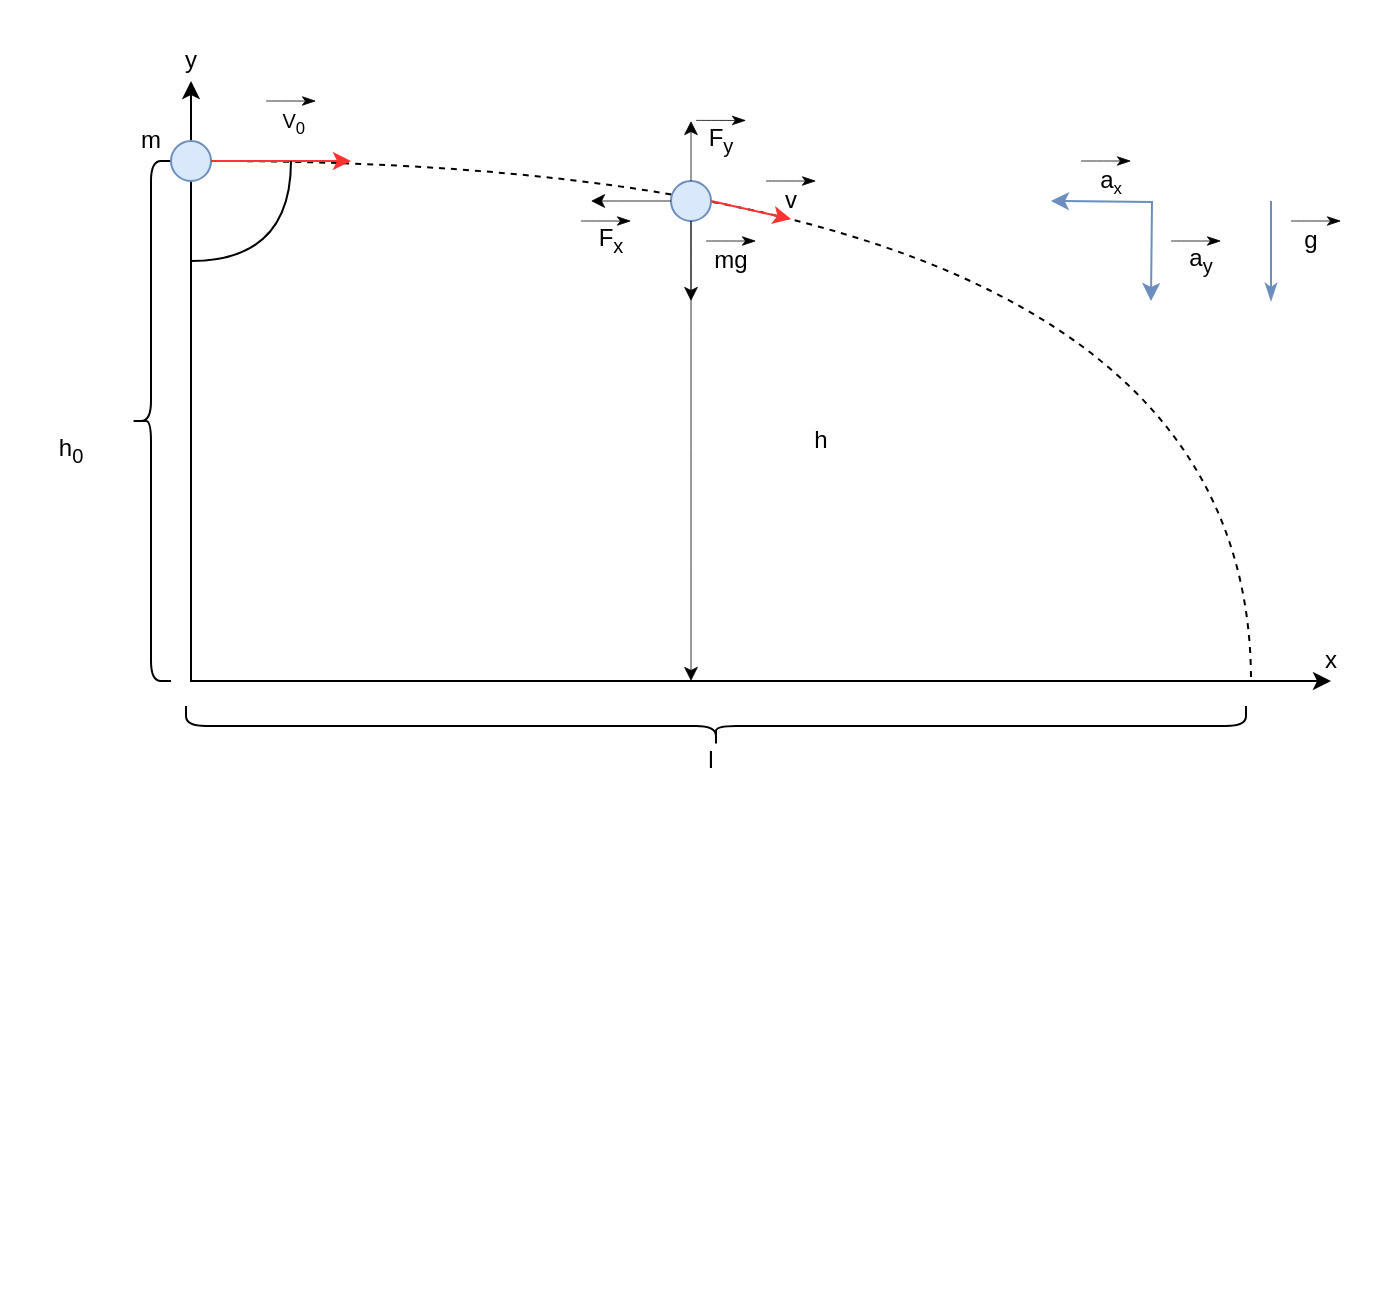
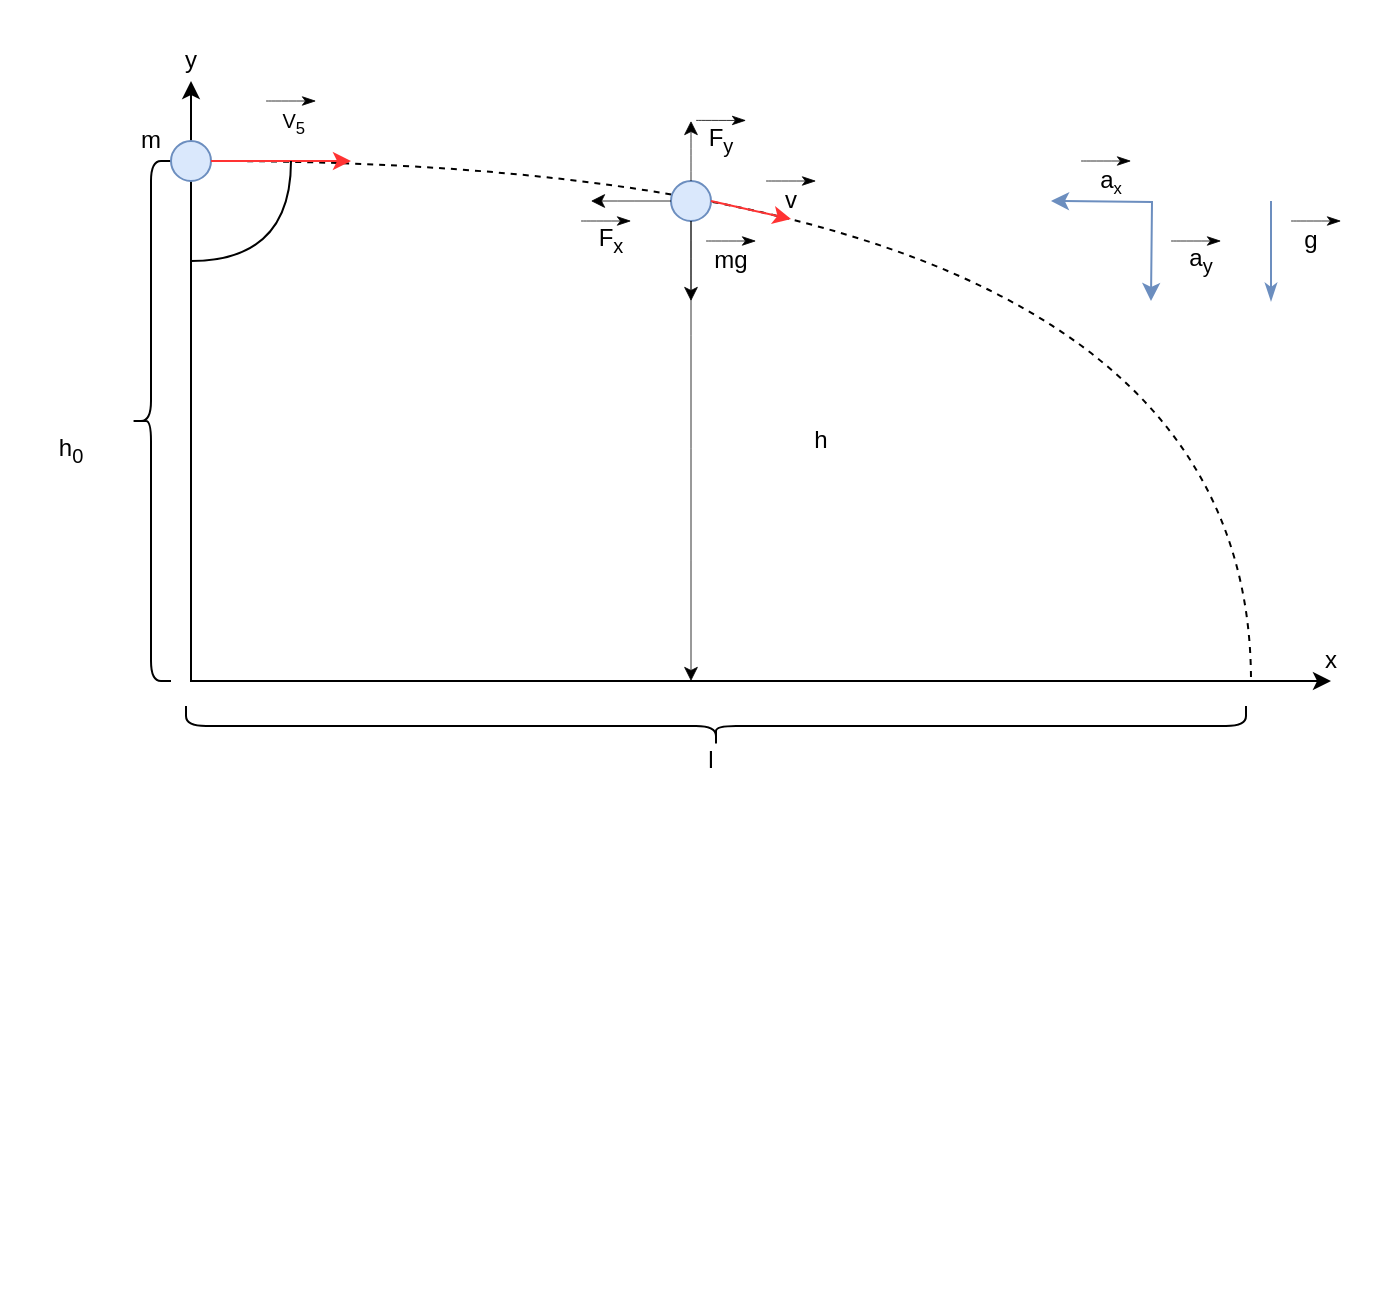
  <mxCell id="0" />
  <mxCell id="1" parent="0" />
  <mxCell id="2" value="" style="endArrow=classic;startArrow=classic;html=1;rounded=0;edgeStyle=orthogonalEdgeStyle;" edge="1" parent="1"><mxGeometry width="50" height="50" relative="1" as="geometry"><mxPoint x="665" y="340" as="sourcePoint" /><mxPoint x="95" y="40" as="targetPoint" /><Array as="points"><mxPoint x="95" y="340" /><mxPoint x="95" y="220" /></Array></mxGeometry></mxCell>
  <mxCell id="3" value="" style="endArrow=none;html=1;edgeStyle=orthogonalEdgeStyle;curved=1;strokeColor=default;endFill=0;dashed=1;startArrow=none;" edge="1" parent="1" source="8"><mxGeometry width="50" height="50" relative="1" as="geometry"><mxPoint x="-367.353" y="60" as="sourcePoint" /><mxPoint x="625" y="340" as="targetPoint" /><Array as="points"><mxPoint x="625" y="80" /></Array></mxGeometry></mxCell>
  <mxCell id="4" value="" style="shape=curlyBracket;whiteSpace=wrap;html=1;rounded=1;fillColor=none;size=0.5;rotation=-90;" vertex="1" parent="1"><mxGeometry x="347.5" y="97.5" width="20" height="530" as="geometry" /></mxCell>
  <mxCell id="5" value="" style="shape=curlyBracket;whiteSpace=wrap;html=1;rounded=1;fillColor=none;" vertex="1" parent="1"><mxGeometry x="65" y="80" width="20" height="260" as="geometry" /></mxCell>
  <mxCell id="6" value="h&lt;sub&gt;0&lt;br&gt;&lt;/sub&gt;" style="text;html=1;align=center;verticalAlign=middle;resizable=0;points=[];autosize=1;strokeColor=none;fillColor=none;" vertex="1" parent="1"><mxGeometry x="20" y="215" width="30" height="20" as="geometry" /></mxCell>
  <mxCell id="7" value="l" style="text;html=1;align=center;verticalAlign=middle;resizable=0;points=[];autosize=1;strokeColor=none;fillColor=none;" vertex="1" parent="1"><mxGeometry x="345" y="370" width="20" height="20" as="geometry" /></mxCell>
  <mxCell id="8" value="" style="ellipse;whiteSpace=wrap;html=1;aspect=fixed;fillColor=#dae8fc;strokeColor=#6c8ebf;" vertex="1" parent="1"><mxGeometry x="85" y="70" width="20" height="20" as="geometry" /></mxCell>
  <mxCell id="9" value="" style="ellipse;whiteSpace=wrap;html=1;aspect=fixed;fillColor=#dae8fc;strokeColor=#6c8ebf;" vertex="1" parent="1"><mxGeometry x="335" y="90" width="20" height="20" as="geometry" /></mxCell>
  <mxCell id="10" value="" style="endArrow=classic;html=1;strokeColor=#FF3333;edgeStyle=orthogonalEdgeStyle;curved=1;fillColor=#f8cecc;" edge="1" parent="1"><mxGeometry relative="1" as="geometry"><mxPoint x="105" y="79.88" as="sourcePoint" /><mxPoint x="175" y="80" as="targetPoint" /><Array as="points"><mxPoint x="175" y="79.88" /><mxPoint x="175" y="79.88" /></Array></mxGeometry></mxCell>
  <mxCell id="11" value="" style="curved=1;endArrow=none;html=1;strokeColor=#000000;edgeStyle=orthogonalEdgeStyle;endFill=0;" edge="1" parent="1"><mxGeometry width="50" height="50" relative="1" as="geometry"><mxPoint x="95" y="130" as="sourcePoint" /><mxPoint x="145" y="80" as="targetPoint" /><Array as="points"><mxPoint x="145" y="130" /><mxPoint x="95" y="80" /></Array></mxGeometry></mxCell>
  <mxCell id="12" value="m" style="text;html=1;align=center;verticalAlign=middle;resizable=0;points=[];autosize=1;strokeColor=none;fillColor=none;" vertex="1" parent="1"><mxGeometry x="60" y="60" width="30" height="20" as="geometry" /></mxCell>
- <mxCell id="13" value="&lt;span style=&quot;font-size: 10px&quot;&gt;&amp;nbsp;V&lt;sub&gt;0&lt;/sub&gt;&lt;/span&gt;" style="text;html=1;align=center;verticalAlign=middle;resizable=0;points=[];autosize=1;strokeColor=none;fillColor=none;" vertex="1" parent="1"><mxGeometry x="130" y="50" width="30" height="20" as="geometry" /></mxCell>
+ <mxCell id="13" value="&lt;span style=&quot;font-size: 10px&quot;&gt;&amp;nbsp;V&lt;sub&gt;5&lt;/sub&gt;&lt;/span&gt;" style="text;html=1;align=center;verticalAlign=middle;resizable=0;points=[];autosize=1;strokeColor=none;fillColor=none;" vertex="1" parent="1"><mxGeometry x="130" y="50" width="30" height="20" as="geometry" /></mxCell>
  <mxCell id="14" value="" style="endArrow=classicThin;html=1;strokeColor=#000000;edgeStyle=orthogonalEdgeStyle;curved=1;strokeWidth=0.4;endFill=1;" edge="1" parent="1"><mxGeometry relative="1" as="geometry"><mxPoint x="132.5" y="50" as="sourcePoint" /><mxPoint x="157.5" y="50" as="targetPoint" /><Array as="points"><mxPoint x="157.5" y="50" /><mxPoint x="157.5" y="50" /></Array></mxGeometry></mxCell>
  <mxCell id="15" value="" style="endArrow=classic;html=1;strokeColor=#000000;strokeWidth=0.4;edgeStyle=orthogonalEdgeStyle;curved=1;exitX=0.5;exitY=1;exitDx=0;exitDy=0;" edge="1" parent="1" source="9"><mxGeometry relative="1" as="geometry"><mxPoint x="295" y="140" as="sourcePoint" /><mxPoint x="345" y="340" as="targetPoint" /></mxGeometry></mxCell>
  <mxCell id="16" value="h" style="text;html=1;align=center;verticalAlign=middle;resizable=0;points=[];autosize=1;strokeColor=none;fillColor=none;" vertex="1" parent="1"><mxGeometry x="400" y="210" width="20" height="20" as="geometry" /></mxCell>
  <mxCell id="17" value="" style="endArrow=classic;html=1;strokeColor=#000000;strokeWidth=0.4;edgeStyle=orthogonalEdgeStyle;curved=1;exitX=0.5;exitY=1;exitDx=0;exitDy=0;" edge="1" parent="1" source="9"><mxGeometry relative="1" as="geometry"><mxPoint x="355" y="210" as="sourcePoint" /><mxPoint x="345" y="150" as="targetPoint" /></mxGeometry></mxCell>
  <mxCell id="18" value="" style="endArrow=classic;html=1;strokeColor=#000000;strokeWidth=0.4;edgeStyle=orthogonalEdgeStyle;curved=1;exitX=0;exitY=0.5;exitDx=0;exitDy=0;" edge="1" parent="1" source="9"><mxGeometry relative="1" as="geometry"><mxPoint x="305" y="100" as="sourcePoint" /><mxPoint x="295" y="100" as="targetPoint" /></mxGeometry></mxCell>
  <mxCell id="19" value="" style="endArrow=classic;html=1;strokeColor=#000000;strokeWidth=0.4;edgeStyle=orthogonalEdgeStyle;curved=1;exitX=0.5;exitY=0;exitDx=0;exitDy=0;" edge="1" parent="1" source="9"><mxGeometry relative="1" as="geometry"><mxPoint x="330" y="70" as="sourcePoint" /><mxPoint x="345" y="60" as="targetPoint" /><Array as="points"><mxPoint x="345" y="70" /></Array></mxGeometry></mxCell>
  <mxCell id="20" value="" style="endArrow=classic;html=1;strokeColor=#FF3333;strokeWidth=1;rounded=0;" edge="1" parent="1"><mxGeometry relative="1" as="geometry"><mxPoint x="355" y="100" as="sourcePoint" /><mxPoint x="395" y="109" as="targetPoint" /></mxGeometry></mxCell>
  <mxCell id="21" value="F&lt;sub&gt;y&lt;/sub&gt;" style="text;html=1;align=center;verticalAlign=middle;resizable=0;points=[];autosize=1;strokeColor=none;fillColor=none;" vertex="1" parent="1"><mxGeometry x="345" y="60" width="30" height="20" as="geometry" /></mxCell>
  <mxCell id="22" value="mg" style="text;html=1;align=center;verticalAlign=middle;resizable=0;points=[];autosize=1;strokeColor=none;fillColor=none;" vertex="1" parent="1"><mxGeometry x="350" y="120" width="30" height="20" as="geometry" /></mxCell>
  <mxCell id="23" value="F&lt;sub&gt;x&lt;/sub&gt;" style="text;html=1;align=center;verticalAlign=middle;resizable=0;points=[];autosize=1;strokeColor=none;fillColor=none;" vertex="1" parent="1"><mxGeometry x="290" y="110" width="30" height="20" as="geometry" /></mxCell>
  <mxCell id="24" value="v" style="text;html=1;align=center;verticalAlign=middle;resizable=0;points=[];autosize=1;strokeColor=none;fillColor=none;" vertex="1" parent="1"><mxGeometry x="385" y="90" width="20" height="20" as="geometry" /></mxCell>
  <mxCell id="25" value="" style="endArrow=classicThin;html=1;strokeColor=#000000;edgeStyle=orthogonalEdgeStyle;curved=1;strokeWidth=0.4;endFill=1;" edge="1" parent="1"><mxGeometry relative="1" as="geometry"><mxPoint x="290" y="110" as="sourcePoint" /><mxPoint x="315" y="110" as="targetPoint" /><Array as="points"><mxPoint x="315" y="110" /><mxPoint x="315" y="110" /></Array></mxGeometry></mxCell>
  <mxCell id="26" value="" style="endArrow=classicThin;html=1;strokeColor=#000000;edgeStyle=orthogonalEdgeStyle;curved=1;strokeWidth=0.4;endFill=1;" edge="1" parent="1"><mxGeometry relative="1" as="geometry"><mxPoint x="352.5" y="120" as="sourcePoint" /><mxPoint x="377.5" y="120" as="targetPoint" /><Array as="points"><mxPoint x="377.5" y="120" /><mxPoint x="377.5" y="120" /></Array></mxGeometry></mxCell>
  <mxCell id="27" value="" style="endArrow=classicThin;html=1;strokeColor=#000000;edgeStyle=orthogonalEdgeStyle;curved=1;strokeWidth=0.4;endFill=1;" edge="1" parent="1"><mxGeometry relative="1" as="geometry"><mxPoint x="382.5" y="90" as="sourcePoint" /><mxPoint x="407.5" y="90" as="targetPoint" /><Array as="points"><mxPoint x="407.5" y="90" /><mxPoint x="407.5" y="90" /></Array></mxGeometry></mxCell>
  <mxCell id="28" value="" style="endArrow=classicThin;html=1;strokeColor=#000000;edgeStyle=orthogonalEdgeStyle;curved=1;strokeWidth=0.4;endFill=1;" edge="1" parent="1"><mxGeometry relative="1" as="geometry"><mxPoint x="347.5" y="59.72" as="sourcePoint" /><mxPoint x="372.5" y="59.72" as="targetPoint" /><Array as="points"><mxPoint x="372.5" y="59.72" /><mxPoint x="372.5" y="59.72" /></Array></mxGeometry></mxCell>
  <mxCell id="29" value="x" style="text;html=1;align=center;verticalAlign=middle;resizable=0;points=[];autosize=1;strokeColor=none;fillColor=none;" vertex="1" parent="1"><mxGeometry x="655" y="320" width="20" height="20" as="geometry" /></mxCell>
  <mxCell id="30" value="y" style="text;html=1;align=center;verticalAlign=middle;resizable=0;points=[];autosize=1;strokeColor=none;fillColor=none;" vertex="1" parent="1"><mxGeometry x="85" y="20" width="20" height="20" as="geometry" /></mxCell>
  <mxCell id="31" value="" style="endArrow=classic;startArrow=classic;html=1;rounded=0;strokeColor=#6c8ebf;strokeWidth=1;edgeStyle=orthogonalEdgeStyle;fillColor=#dae8fc;" edge="1" parent="1"><mxGeometry width="50" height="50" relative="1" as="geometry"><mxPoint x="525" y="100" as="sourcePoint" /><mxPoint x="575" y="150" as="targetPoint" /></mxGeometry></mxCell>
  <mxCell id="32" value="a&lt;sub&gt;y&lt;/sub&gt;" style="text;html=1;align=center;verticalAlign=middle;resizable=0;points=[];autosize=1;strokeColor=none;fillColor=none;" vertex="1" parent="1"><mxGeometry x="585" y="120" width="30" height="20" as="geometry" /></mxCell>
  <mxCell id="33" value="a&lt;span style=&quot;font-size: 10px&quot;&gt;&lt;sub&gt;x&lt;/sub&gt;&lt;/span&gt;" style="text;html=1;align=center;verticalAlign=middle;resizable=0;points=[];autosize=1;strokeColor=none;fillColor=none;" vertex="1" parent="1"><mxGeometry x="540" y="80" width="30" height="20" as="geometry" /></mxCell>
  <mxCell id="34" value="" style="endArrow=classicThin;html=1;strokeColor=#000000;edgeStyle=orthogonalEdgeStyle;curved=1;strokeWidth=0.4;endFill=1;" edge="1" parent="1"><mxGeometry relative="1" as="geometry"><mxPoint x="540" y="80" as="sourcePoint" /><mxPoint x="565" y="80" as="targetPoint" /><Array as="points"><mxPoint x="565" y="80" /><mxPoint x="565" y="80" /></Array></mxGeometry></mxCell>
  <mxCell id="35" value="" style="endArrow=classicThin;html=1;strokeColor=#000000;edgeStyle=orthogonalEdgeStyle;curved=1;strokeWidth=0.4;endFill=1;" edge="1" parent="1"><mxGeometry relative="1" as="geometry"><mxPoint x="585" y="120" as="sourcePoint" /><mxPoint x="610" y="120" as="targetPoint" /><Array as="points"><mxPoint x="610" y="120" /><mxPoint x="610" y="120" /></Array></mxGeometry></mxCell>
  <mxCell id="36" value="" style="endArrow=classicThin;html=1;strokeColor=#6c8ebf;strokeWidth=1;endFill=1;rounded=0;fillColor=#dae8fc;" edge="1" parent="1"><mxGeometry relative="1" as="geometry"><mxPoint x="635" y="100" as="sourcePoint" /><mxPoint x="635" y="150" as="targetPoint" /></mxGeometry></mxCell>
  <mxCell id="37" value="g" style="text;html=1;align=center;verticalAlign=middle;resizable=0;points=[];autosize=1;strokeColor=none;fillColor=none;" vertex="1" parent="1"><mxGeometry x="645" y="110" width="20" height="20" as="geometry" /></mxCell>
  <mxCell id="38" value="" style="endArrow=classicThin;html=1;strokeColor=#000000;edgeStyle=orthogonalEdgeStyle;curved=1;strokeWidth=0.4;endFill=1;" edge="1" parent="1"><mxGeometry relative="1" as="geometry"><mxPoint x="645" y="110" as="sourcePoint" /><mxPoint x="670" y="110" as="targetPoint" /><Array as="points"><mxPoint x="670" y="110" /><mxPoint x="670" y="110" /></Array></mxGeometry></mxCell>
